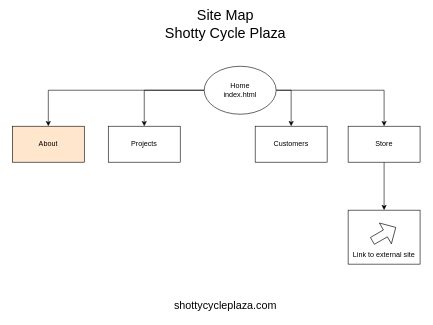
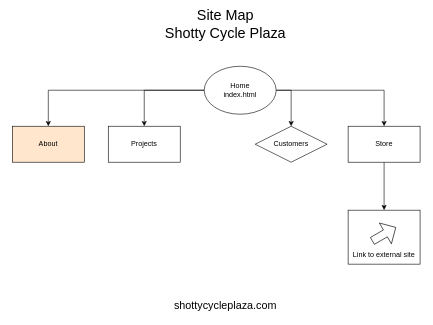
  <mxCell id="0" />
  <mxCell id="1" parent="0" />
  <mxCell id="2" style="edgeStyle=orthogonalEdgeStyle;rounded=0;orthogonalLoop=1;jettySize=auto;html=1;entryX=0.5;entryY=0;entryDx=0;entryDy=0;" edge="1" parent="1" source="6" target="11"><mxGeometry relative="1" as="geometry" /></mxCell>
  <mxCell id="3" style="edgeStyle=orthogonalEdgeStyle;rounded=0;orthogonalLoop=1;jettySize=auto;html=1;entryX=0.5;entryY=0;entryDx=0;entryDy=0;exitX=1;exitY=0.5;exitDx=0;exitDy=0;" edge="1" parent="1" source="6" target="9"><mxGeometry relative="1" as="geometry" /></mxCell>
  <mxCell id="4" style="edgeStyle=orthogonalEdgeStyle;rounded=0;orthogonalLoop=1;jettySize=auto;html=1;entryX=0.5;entryY=0;entryDx=0;entryDy=0;" edge="1" parent="1" source="6" target="8"><mxGeometry relative="1" as="geometry" /></mxCell>
  <mxCell id="5" style="edgeStyle=orthogonalEdgeStyle;rounded=0;orthogonalLoop=1;jettySize=auto;html=1;entryX=0.5;entryY=0;entryDx=0;entryDy=0;" edge="1" parent="1" source="6" target="7"><mxGeometry relative="1" as="geometry" /></mxCell>
  <mxCell id="6" value="Home&lt;br&gt;index.html" style="ellipse;whiteSpace=wrap;html=1;" vertex="1" parent="1"><mxGeometry x="340" y="110" width="120" height="80" as="geometry" /></mxCell>
  <mxCell id="7" value="About" style="rounded=0;whiteSpace=wrap;html=1;fillColor=#ffe6cc;" vertex="1" parent="1"><mxGeometry x="20" y="210" width="120" height="60" as="geometry" /></mxCell>
  <mxCell id="8" value="Projects" style="rounded=0;whiteSpace=wrap;html=1;" vertex="1" parent="1"><mxGeometry x="180" y="210" width="120" height="60" as="geometry" /></mxCell>
- <mxCell id="9" value="Customers" style="rounded=0;whiteSpace=wrap;html=1;" vertex="1" parent="1"><mxGeometry x="425" y="210" width="120" height="60" as="geometry" /></mxCell>
+ <mxCell id="9" value="Customers" style="rhombus;whiteSpace=wrap;html=1;" vertex="1" parent="1"><mxGeometry x="425" y="210" width="120" height="60" as="geometry" /></mxCell>
  <mxCell id="10" style="edgeStyle=orthogonalEdgeStyle;rounded=0;orthogonalLoop=1;jettySize=auto;html=1;" edge="1" parent="1" source="11" target="12"><mxGeometry relative="1" as="geometry"><mxPoint x="640" y="370" as="targetPoint" /></mxGeometry></mxCell>
  <mxCell id="11" value="Store" style="rounded=0;whiteSpace=wrap;html=1;" vertex="1" parent="1"><mxGeometry x="580" y="210" width="120" height="60" as="geometry" /></mxCell>
  <mxCell id="12" value="" style="rounded=0;whiteSpace=wrap;html=1;" vertex="1" parent="1"><mxGeometry x="580" y="350" width="120" height="90" as="geometry" /></mxCell>
  <mxCell id="13" value="Link to external site" style="text;html=1;strokeColor=none;fillColor=none;align=center;verticalAlign=middle;whiteSpace=wrap;rounded=0;" vertex="1" parent="1"><mxGeometry x="580" y="410" width="120" height="30" as="geometry" /></mxCell>
  <mxCell id="14" value="" style="html=1;shadow=0;dashed=0;align=center;verticalAlign=middle;shape=mxgraph.arrows2.arrow;dy=0.67;dx=20;notch=0;rotation=-30;" vertex="1" parent="1"><mxGeometry x="617.5" y="370" width="45" height="40" as="geometry" /></mxCell>
  <mxCell id="15" value="&lt;font style=&quot;font-size: 24px&quot;&gt;Site Map&lt;br&gt;Shotty Cycle Plaza&lt;/font&gt;" style="text;html=1;align=center;verticalAlign=middle;resizable=0;points=[];autosize=1;strokeColor=none;fillColor=none;" vertex="1" parent="1"><mxGeometry x="265" y="20" width="220" height="40" as="geometry" /></mxCell>
  <mxCell id="16" value="&lt;font style=&quot;font-size: 18px&quot;&gt;shottycycleplaza.com&lt;/font&gt;" style="text;html=1;align=center;verticalAlign=middle;resizable=0;points=[];autosize=1;strokeColor=none;fillColor=none;" vertex="1" parent="1"><mxGeometry x="280" y="500" width="190" height="20" as="geometry" /></mxCell>
